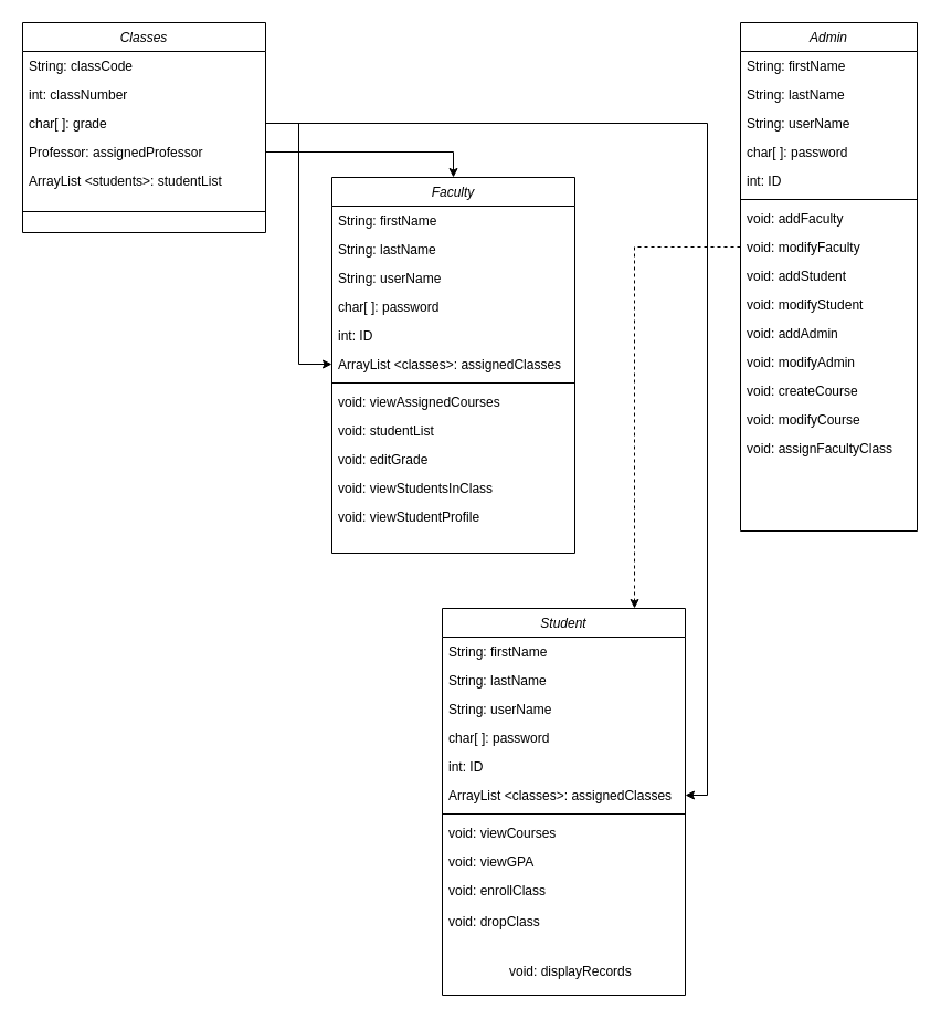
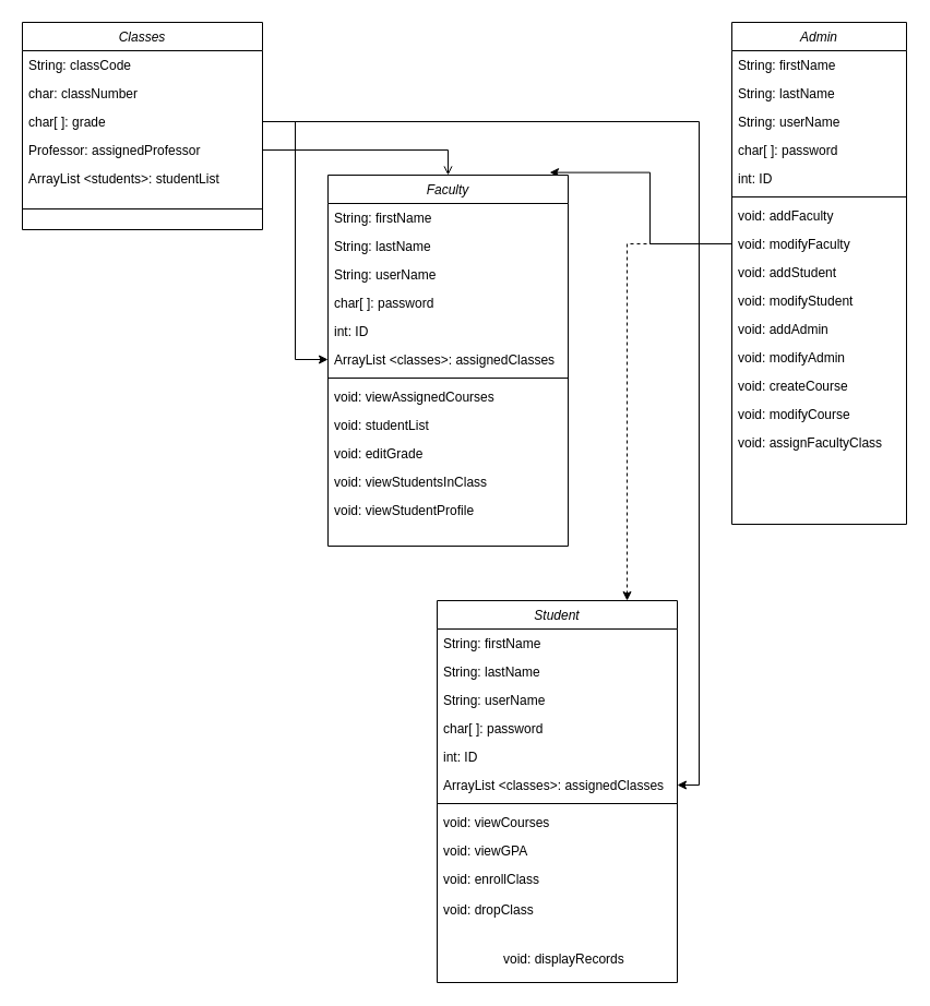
  <mxCell id="0" />
  <mxCell id="1" parent="0" />
  <mxCell id="2" value="Admin" style="swimlane;fontStyle=2;align=center;verticalAlign=top;childLayout=stackLayout;horizontal=1;startSize=26;horizontalStack=0;resizeParent=1;resizeLast=0;collapsible=1;marginBottom=0;rounded=0;shadow=0;strokeWidth=1;" parent="1" vertex="1"><mxGeometry x="670" y="20" width="160" height="460" as="geometry"><mxRectangle x="340" y="380" width="170" height="26" as="alternateBounds" /></mxGeometry></mxCell>
  <mxCell id="3" value="String: firstName" style="text;align=left;verticalAlign=top;spacingLeft=4;spacingRight=4;overflow=hidden;rotatable=0;points=[[0,0.5],[1,0.5]];portConstraint=eastwest;" parent="2" vertex="1"><mxGeometry y="26" width="160" height="26" as="geometry" /></mxCell>
  <mxCell id="4" value="String: lastName" style="text;align=left;verticalAlign=top;spacingLeft=4;spacingRight=4;overflow=hidden;rotatable=0;points=[[0,0.5],[1,0.5]];portConstraint=eastwest;" parent="2" vertex="1"><mxGeometry y="52" width="160" height="26" as="geometry" /></mxCell>
  <mxCell id="5" value="String: userName" style="text;align=left;verticalAlign=top;spacingLeft=4;spacingRight=4;overflow=hidden;rotatable=0;points=[[0,0.5],[1,0.5]];portConstraint=eastwest;" parent="2" vertex="1"><mxGeometry y="78" width="160" height="26" as="geometry" /></mxCell>
  <mxCell id="6" value="char[ ]: password" style="text;align=left;verticalAlign=top;spacingLeft=4;spacingRight=4;overflow=hidden;rotatable=0;points=[[0,0.5],[1,0.5]];portConstraint=eastwest;" parent="2" vertex="1"><mxGeometry y="104" width="160" height="26" as="geometry" /></mxCell>
  <mxCell id="7" value="int: ID" style="text;align=left;verticalAlign=top;spacingLeft=4;spacingRight=4;overflow=hidden;rotatable=0;points=[[0,0.5],[1,0.5]];portConstraint=eastwest;" parent="2" vertex="1"><mxGeometry y="130" width="160" height="26" as="geometry" /></mxCell>
  <mxCell id="8" value="" style="line;html=1;strokeWidth=1;align=left;verticalAlign=middle;spacingTop=-1;spacingLeft=3;spacingRight=3;rotatable=0;labelPosition=right;points=[];portConstraint=eastwest;" parent="2" vertex="1"><mxGeometry y="156" width="160" height="8" as="geometry" /></mxCell>
  <mxCell id="9" value="void: addFaculty" style="text;align=left;verticalAlign=top;spacingLeft=4;spacingRight=4;overflow=hidden;rotatable=0;points=[[0,0.5],[1,0.5]];portConstraint=eastwest;" parent="2" vertex="1"><mxGeometry y="164" width="160" height="26" as="geometry" /></mxCell>
  <mxCell id="10" value="void: modifyFaculty" style="text;align=left;verticalAlign=top;spacingLeft=4;spacingRight=4;overflow=hidden;rotatable=0;points=[[0,0.5],[1,0.5]];portConstraint=eastwest;" parent="2" vertex="1"><mxGeometry y="190" width="160" height="26" as="geometry" /></mxCell>
  <mxCell id="11" value="void: addStudent" style="text;align=left;verticalAlign=top;spacingLeft=4;spacingRight=4;overflow=hidden;rotatable=0;points=[[0,0.5],[1,0.5]];portConstraint=eastwest;" parent="2" vertex="1"><mxGeometry y="216" width="160" height="26" as="geometry" /></mxCell>
  <mxCell id="12" value="void: modifyStudent" style="text;align=left;verticalAlign=top;spacingLeft=4;spacingRight=4;overflow=hidden;rotatable=0;points=[[0,0.5],[1,0.5]];portConstraint=eastwest;" parent="2" vertex="1"><mxGeometry y="242" width="160" height="26" as="geometry" /></mxCell>
  <mxCell id="13" value="void: addAdmin" style="text;align=left;verticalAlign=top;spacingLeft=4;spacingRight=4;overflow=hidden;rotatable=0;points=[[0,0.5],[1,0.5]];portConstraint=eastwest;" parent="2" vertex="1"><mxGeometry y="268" width="160" height="26" as="geometry" /></mxCell>
  <mxCell id="14" value="void: modifyAdmin" style="text;align=left;verticalAlign=top;spacingLeft=4;spacingRight=4;overflow=hidden;rotatable=0;points=[[0,0.5],[1,0.5]];portConstraint=eastwest;" parent="2" vertex="1"><mxGeometry y="294" width="160" height="26" as="geometry" /></mxCell>
  <mxCell id="15" value="void: createCourse" style="text;align=left;verticalAlign=top;spacingLeft=4;spacingRight=4;overflow=hidden;rotatable=0;points=[[0,0.5],[1,0.5]];portConstraint=eastwest;" parent="2" vertex="1"><mxGeometry y="320" width="160" height="26" as="geometry" /></mxCell>
  <mxCell id="16" value="void: modifyCourse" style="text;align=left;verticalAlign=top;spacingLeft=4;spacingRight=4;overflow=hidden;rotatable=0;points=[[0,0.5],[1,0.5]];portConstraint=eastwest;" parent="2" vertex="1"><mxGeometry y="346" width="160" height="26" as="geometry" /></mxCell>
  <mxCell id="17" value="void: assignFacultyClass" style="text;align=left;verticalAlign=top;spacingLeft=4;spacingRight=4;overflow=hidden;rotatable=0;points=[[0,0.5],[1,0.5]];portConstraint=eastwest;" vertex="1" parent="2"><mxGeometry y="372" width="160" height="32" as="geometry" /></mxCell>
  <mxCell id="18" value="Classes" style="swimlane;fontStyle=2;align=center;verticalAlign=top;childLayout=stackLayout;horizontal=1;startSize=26;horizontalStack=0;resizeParent=1;resizeLast=0;collapsible=1;marginBottom=0;rounded=0;shadow=0;strokeWidth=1;" parent="1" vertex="1"><mxGeometry x="20" y="20" width="220" height="190" as="geometry"><mxRectangle x="230" y="140" width="160" height="26" as="alternateBounds" /></mxGeometry></mxCell>
  <mxCell id="19" value="String: classCode" style="text;align=left;verticalAlign=top;spacingLeft=4;spacingRight=4;overflow=hidden;rotatable=0;points=[[0,0.5],[1,0.5]];portConstraint=eastwest;" parent="18" vertex="1"><mxGeometry y="26" width="220" height="26" as="geometry" /></mxCell>
- <mxCell id="20" value="int: classNumber" style="text;align=left;verticalAlign=top;spacingLeft=4;spacingRight=4;overflow=hidden;rotatable=0;points=[[0,0.5],[1,0.5]];portConstraint=eastwest;rounded=0;shadow=0;html=0;" parent="18" vertex="1"><mxGeometry y="52" width="220" height="26" as="geometry" /></mxCell>
+ <mxCell id="20" value="char: classNumber" style="text;align=left;verticalAlign=top;spacingLeft=4;spacingRight=4;overflow=hidden;rotatable=0;points=[[0,0.5],[1,0.5]];portConstraint=eastwest;rounded=0;shadow=0;html=0;" parent="18" vertex="1"><mxGeometry y="52" width="220" height="26" as="geometry" /></mxCell>
  <mxCell id="21" value="char[ ]: grade" style="text;align=left;verticalAlign=top;spacingLeft=4;spacingRight=4;overflow=hidden;rotatable=0;points=[[0,0.5],[1,0.5]];portConstraint=eastwest;rounded=0;shadow=0;html=0;" parent="18" vertex="1"><mxGeometry y="78" width="220" height="26" as="geometry" /></mxCell>
  <mxCell id="22" value="Professor: assignedProfessor" style="text;align=left;verticalAlign=top;spacingLeft=4;spacingRight=4;overflow=hidden;rotatable=0;points=[[0,0.5],[1,0.5]];portConstraint=eastwest;rounded=0;shadow=0;html=0;" parent="18" vertex="1"><mxGeometry y="104" width="220" height="26" as="geometry" /></mxCell>
  <mxCell id="23" value="ArrayList &lt;students&gt;: studentList" style="text;align=left;verticalAlign=top;spacingLeft=4;spacingRight=4;overflow=hidden;rotatable=0;points=[[0,0.5],[1,0.5]];portConstraint=eastwest;rounded=0;shadow=0;html=0;" parent="18" vertex="1"><mxGeometry y="130" width="220" height="26" as="geometry" /></mxCell>
  <mxCell id="24" value="" style="line;html=1;strokeWidth=1;align=left;verticalAlign=middle;spacingTop=-1;spacingLeft=3;spacingRight=3;rotatable=0;labelPosition=right;points=[];portConstraint=eastwest;" parent="18" vertex="1"><mxGeometry y="156" width="220" height="30" as="geometry" /></mxCell>
  <mxCell id="25" style="edgeStyle=orthogonalEdgeStyle;rounded=0;orthogonalLoop=1;jettySize=auto;html=1;" parent="1" source="21" target="36" edge="1"><mxGeometry relative="1" as="geometry" /></mxCell>
  <mxCell id="26" style="edgeStyle=orthogonalEdgeStyle;rounded=0;orthogonalLoop=1;jettySize=auto;html=1;exitX=1;exitY=0.5;exitDx=0;exitDy=0;entryX=1;entryY=0.5;entryDx=0;entryDy=0;" parent="1" source="21" target="49" edge="1"><mxGeometry relative="1" as="geometry" /></mxCell>
- <mxCell id="27" style="edgeStyle=orthogonalEdgeStyle;rounded=0;orthogonalLoop=1;jettySize=auto;html=1;exitX=1;exitY=0.5;exitDx=0;exitDy=0;" parent="1" source="22" target="30" edge="1"><mxGeometry relative="1" as="geometry" /></mxCell>
+ <mxCell id="27" style="edgeStyle=orthogonalEdgeStyle;rounded=0;orthogonalLoop=1;jettySize=auto;html=1;exitX=1;exitY=0.5;exitDx=0;exitDy=0;endArrow=open;" parent="1" source="22" target="30" edge="1"><mxGeometry relative="1" as="geometry" /></mxCell>
+ <mxCell id="28" style="edgeStyle=orthogonalEdgeStyle;rounded=0;orthogonalLoop=1;jettySize=auto;html=1;entryX=0.923;entryY=-0.007;entryDx=0;entryDy=0;entryPerimeter=0;" parent="1" source="10" target="30" edge="1"><mxGeometry relative="1" as="geometry" /></mxCell>
  <mxCell id="29" style="edgeStyle=orthogonalEdgeStyle;rounded=0;orthogonalLoop=1;jettySize=auto;html=1;entryX=0.791;entryY=0;entryDx=0;entryDy=0;entryPerimeter=0;dashed=1;" parent="1" source="10" target="43" edge="1"><mxGeometry relative="1" as="geometry" /></mxCell>
  <mxCell id="30" value="Faculty" style="swimlane;fontStyle=2;align=center;verticalAlign=top;childLayout=stackLayout;horizontal=1;startSize=26;horizontalStack=0;resizeParent=1;resizeLast=0;collapsible=1;marginBottom=0;rounded=0;shadow=0;strokeWidth=1;" parent="1" vertex="1"><mxGeometry x="300" y="160" width="220" height="340" as="geometry"><mxRectangle x="340" y="380" width="170" height="26" as="alternateBounds" /></mxGeometry></mxCell>
  <mxCell id="31" value="String: firstName" style="text;align=left;verticalAlign=top;spacingLeft=4;spacingRight=4;overflow=hidden;rotatable=0;points=[[0,0.5],[1,0.5]];portConstraint=eastwest;" parent="30" vertex="1"><mxGeometry y="26" width="220" height="26" as="geometry" /></mxCell>
  <mxCell id="32" value="String: lastName" style="text;align=left;verticalAlign=top;spacingLeft=4;spacingRight=4;overflow=hidden;rotatable=0;points=[[0,0.5],[1,0.5]];portConstraint=eastwest;" parent="30" vertex="1"><mxGeometry y="52" width="220" height="26" as="geometry" /></mxCell>
  <mxCell id="33" value="String: userName" style="text;align=left;verticalAlign=top;spacingLeft=4;spacingRight=4;overflow=hidden;rotatable=0;points=[[0,0.5],[1,0.5]];portConstraint=eastwest;" parent="30" vertex="1"><mxGeometry y="78" width="220" height="26" as="geometry" /></mxCell>
  <mxCell id="34" value="char[ ]: password" style="text;align=left;verticalAlign=top;spacingLeft=4;spacingRight=4;overflow=hidden;rotatable=0;points=[[0,0.5],[1,0.5]];portConstraint=eastwest;" parent="30" vertex="1"><mxGeometry y="104" width="220" height="26" as="geometry" /></mxCell>
  <mxCell id="35" value="int: ID" style="text;align=left;verticalAlign=top;spacingLeft=4;spacingRight=4;overflow=hidden;rotatable=0;points=[[0,0.5],[1,0.5]];portConstraint=eastwest;" parent="30" vertex="1"><mxGeometry y="130" width="220" height="26" as="geometry" /></mxCell>
  <mxCell id="36" value="ArrayList &lt;classes&gt;: assignedClasses" style="text;align=left;verticalAlign=top;spacingLeft=4;spacingRight=4;overflow=hidden;rotatable=0;points=[[0,0.5],[1,0.5]];portConstraint=eastwest;" parent="30" vertex="1"><mxGeometry y="156" width="220" height="26" as="geometry" /></mxCell>
  <mxCell id="37" value="" style="line;html=1;strokeWidth=1;align=left;verticalAlign=middle;spacingTop=-1;spacingLeft=3;spacingRight=3;rotatable=0;labelPosition=right;points=[];portConstraint=eastwest;" parent="30" vertex="1"><mxGeometry y="182" width="220" height="8" as="geometry" /></mxCell>
  <mxCell id="38" value="void: viewAssignedCourses" style="text;align=left;verticalAlign=top;spacingLeft=4;spacingRight=4;overflow=hidden;rotatable=0;points=[[0,0.5],[1,0.5]];portConstraint=eastwest;" parent="30" vertex="1"><mxGeometry y="190" width="220" height="26" as="geometry" /></mxCell>
  <mxCell id="39" value="void: studentList" style="text;align=left;verticalAlign=top;spacingLeft=4;spacingRight=4;overflow=hidden;rotatable=0;points=[[0,0.5],[1,0.5]];portConstraint=eastwest;" parent="30" vertex="1"><mxGeometry y="216" width="220" height="26" as="geometry" /></mxCell>
  <mxCell id="40" value="void: editGrade" style="text;align=left;verticalAlign=top;spacingLeft=4;spacingRight=4;overflow=hidden;rotatable=0;points=[[0,0.5],[1,0.5]];portConstraint=eastwest;" parent="30" vertex="1"><mxGeometry y="242" width="220" height="26" as="geometry" /></mxCell>
  <mxCell id="41" value="void: viewStudentsInClass" style="text;align=left;verticalAlign=top;spacingLeft=4;spacingRight=4;overflow=hidden;rotatable=0;points=[[0,0.5],[1,0.5]];portConstraint=eastwest;" vertex="1" parent="30"><mxGeometry y="268" width="220" height="26" as="geometry" /></mxCell>
  <mxCell id="42" value="void: viewStudentProfile" style="text;align=left;verticalAlign=top;spacingLeft=4;spacingRight=4;overflow=hidden;rotatable=0;points=[[0,0.5],[1,0.5]];portConstraint=eastwest;" vertex="1" parent="30"><mxGeometry y="294" width="220" height="26" as="geometry" /></mxCell>
  <mxCell id="43" value="Student" style="swimlane;fontStyle=2;align=center;verticalAlign=top;childLayout=stackLayout;horizontal=1;startSize=26;horizontalStack=0;resizeParent=1;resizeLast=0;collapsible=1;marginBottom=0;rounded=0;shadow=0;strokeWidth=1;" parent="1" vertex="1"><mxGeometry x="400" y="550" width="220" height="350" as="geometry"><mxRectangle x="340" y="380" width="170" height="26" as="alternateBounds" /></mxGeometry></mxCell>
  <mxCell id="44" value="String: firstName" style="text;align=left;verticalAlign=top;spacingLeft=4;spacingRight=4;overflow=hidden;rotatable=0;points=[[0,0.5],[1,0.5]];portConstraint=eastwest;" parent="43" vertex="1"><mxGeometry y="26" width="220" height="26" as="geometry" /></mxCell>
  <mxCell id="45" value="String: lastName" style="text;align=left;verticalAlign=top;spacingLeft=4;spacingRight=4;overflow=hidden;rotatable=0;points=[[0,0.5],[1,0.5]];portConstraint=eastwest;" parent="43" vertex="1"><mxGeometry y="52" width="220" height="26" as="geometry" /></mxCell>
  <mxCell id="46" value="String: userName" style="text;align=left;verticalAlign=top;spacingLeft=4;spacingRight=4;overflow=hidden;rotatable=0;points=[[0,0.5],[1,0.5]];portConstraint=eastwest;" parent="43" vertex="1"><mxGeometry y="78" width="220" height="26" as="geometry" /></mxCell>
  <mxCell id="47" value="char[ ]: password" style="text;align=left;verticalAlign=top;spacingLeft=4;spacingRight=4;overflow=hidden;rotatable=0;points=[[0,0.5],[1,0.5]];portConstraint=eastwest;" parent="43" vertex="1"><mxGeometry y="104" width="220" height="26" as="geometry" /></mxCell>
  <mxCell id="48" value="int: ID" style="text;align=left;verticalAlign=top;spacingLeft=4;spacingRight=4;overflow=hidden;rotatable=0;points=[[0,0.5],[1,0.5]];portConstraint=eastwest;" parent="43" vertex="1"><mxGeometry y="130" width="220" height="26" as="geometry" /></mxCell>
  <mxCell id="49" value="ArrayList &lt;classes&gt;: assignedClasses" style="text;align=left;verticalAlign=top;spacingLeft=4;spacingRight=4;overflow=hidden;rotatable=0;points=[[0,0.5],[1,0.5]];portConstraint=eastwest;" parent="43" vertex="1"><mxGeometry y="156" width="220" height="26" as="geometry" /></mxCell>
  <mxCell id="50" value="" style="line;html=1;strokeWidth=1;align=left;verticalAlign=middle;spacingTop=-1;spacingLeft=3;spacingRight=3;rotatable=0;labelPosition=right;points=[];portConstraint=eastwest;" parent="43" vertex="1"><mxGeometry y="182" width="220" height="8" as="geometry" /></mxCell>
  <mxCell id="51" value="void: viewCourses" style="text;align=left;verticalAlign=top;spacingLeft=4;spacingRight=4;overflow=hidden;rotatable=0;points=[[0,0.5],[1,0.5]];portConstraint=eastwest;" parent="43" vertex="1"><mxGeometry y="190" width="220" height="26" as="geometry" /></mxCell>
  <mxCell id="52" value="void: viewGPA" style="text;align=left;verticalAlign=top;spacingLeft=4;spacingRight=4;overflow=hidden;rotatable=0;points=[[0,0.5],[1,0.5]];portConstraint=eastwest;" parent="43" vertex="1"><mxGeometry y="216" width="220" height="26" as="geometry" /></mxCell>
  <mxCell id="53" value="void: enrollClass" style="text;align=left;verticalAlign=top;spacingLeft=4;spacingRight=4;overflow=hidden;rotatable=0;points=[[0,0.5],[1,0.5]];portConstraint=eastwest;" vertex="1" parent="43"><mxGeometry y="242" width="220" height="26" as="geometry" /></mxCell>
  <mxCell id="54" value="void: dropClass" style="text;align=left;verticalAlign=top;spacingLeft=4;spacingRight=4;overflow=hidden;rotatable=0;points=[[0,0.5],[1,0.5]];portConstraint=eastwest;" vertex="1" parent="1"><mxGeometry x="400" y="820" width="160" height="30" as="geometry" /></mxCell>
  <mxCell id="55" value="void: displayRecords" style="text;align=left;verticalAlign=top;spacingLeft=4;spacingRight=4;overflow=hidden;rotatable=0;points=[[0,0.5],[1,0.5]];portConstraint=eastwest;" vertex="1" parent="1"><mxGeometry x="455" y="865" width="160" height="30" as="geometry" /></mxCell>
